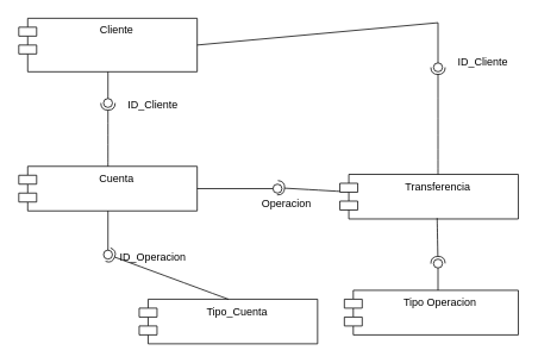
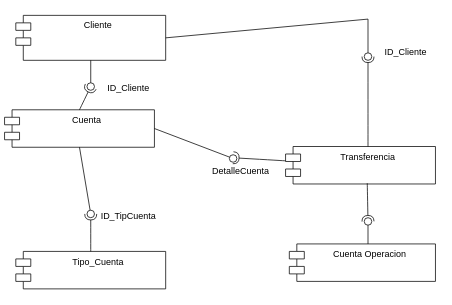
  <mxCell id="0" />
  <mxCell id="1" parent="0" />
  <mxCell id="2" value="Cliente" style="shape=module;align=left;spacingLeft=20;align=center;verticalAlign=top;whiteSpace=wrap;html=1;" vertex="1" parent="1"><mxGeometry x="20" y="20" width="200" height="60" as="geometry" /></mxCell>
- <mxCell id="3" value="Cuenta" style="shape=module;align=left;spacingLeft=20;align=center;verticalAlign=top;whiteSpace=wrap;html=1;" vertex="1" parent="1"><mxGeometry x="20" y="186" width="200" height="50" as="geometry" /></mxCell>
+ <mxCell id="3" value="Cuenta" style="shape=module;align=left;spacingLeft=20;align=center;verticalAlign=top;whiteSpace=wrap;html=1;" vertex="1" parent="1"><mxGeometry x="5" y="146" width="200" height="50" as="geometry" /></mxCell>
  <mxCell id="4" value="" style="ellipse;whiteSpace=wrap;html=1;align=center;aspect=fixed;fillColor=none;strokeColor=none;resizable=0;perimeter=centerPerimeter;rotatable=0;allowArrows=0;points=[];outlineConnect=1;" vertex="1" parent="1"><mxGeometry x="385" y="165" width="10" height="10" as="geometry" /></mxCell>
  <mxCell id="5" value="" style="rounded=0;orthogonalLoop=1;jettySize=auto;html=1;endArrow=halfCircle;endFill=0;endSize=6;strokeWidth=1;sketch=0;fontSize=12;curved=1;exitX=0.5;exitY=0;exitDx=0;exitDy=0;" edge="1" parent="1" source="3"><mxGeometry relative="1" as="geometry"><mxPoint x="405" y="170" as="sourcePoint" /><mxPoint x="120" y="115" as="targetPoint" /></mxGeometry></mxCell>
  <mxCell id="6" value="" style="ellipse;whiteSpace=wrap;html=1;align=center;aspect=fixed;fillColor=none;strokeColor=none;resizable=0;perimeter=centerPerimeter;rotatable=0;allowArrows=0;points=[];outlineConnect=1;" vertex="1" parent="1"><mxGeometry x="380" y="165" width="10" height="10" as="geometry" /></mxCell>
  <mxCell id="7" value="" style="rounded=0;orthogonalLoop=1;jettySize=auto;html=1;endArrow=oval;endFill=0;sketch=0;sourcePerimeterSpacing=0;targetPerimeterSpacing=0;endSize=10;exitX=0.5;exitY=1;exitDx=0;exitDy=0;" edge="1" parent="1" source="2"><mxGeometry relative="1" as="geometry"><mxPoint x="370" y="170" as="sourcePoint" /><mxPoint x="120" y="115" as="targetPoint" /></mxGeometry></mxCell>
  <mxCell id="8" value="ID_Cliente" style="text;html=1;align=center;verticalAlign=middle;resizable=0;points=[];autosize=1;strokeColor=none;fillColor=none;" vertex="1" parent="1"><mxGeometry x="130" y="103" width="80" height="30" as="geometry" /></mxCell>
- <mxCell id="9" value="Tipo_Cuenta" style="shape=module;align=left;spacingLeft=20;align=center;verticalAlign=top;whiteSpace=wrap;html=1;" vertex="1" parent="1"><mxGeometry x="155" y="335" width="200" height="50" as="geometry" /></mxCell>
+ <mxCell id="9" value="Tipo_Cuenta" style="shape=module;align=left;spacingLeft=20;align=center;verticalAlign=top;whiteSpace=wrap;html=1;" vertex="1" parent="1"><mxGeometry x="20" y="335" width="200" height="50" as="geometry" /></mxCell>
  <mxCell id="10" value="" style="rounded=0;orthogonalLoop=1;jettySize=auto;html=1;endArrow=oval;endFill=0;sketch=0;sourcePerimeterSpacing=0;targetPerimeterSpacing=0;endSize=10;exitX=0.5;exitY=1;exitDx=0;exitDy=0;" edge="1" parent="1" source="3"><mxGeometry relative="1" as="geometry"><mxPoint x="130" y="55" as="sourcePoint" /><mxPoint x="120" y="285" as="targetPoint" /></mxGeometry></mxCell>
  <mxCell id="11" value="" style="rounded=0;orthogonalLoop=1;jettySize=auto;html=1;endArrow=halfCircle;endFill=0;endSize=6;strokeWidth=1;sketch=0;fontSize=12;curved=1;exitX=0.5;exitY=0;exitDx=0;exitDy=0;" edge="1" parent="1" source="9"><mxGeometry relative="1" as="geometry"><mxPoint x="130" y="196" as="sourcePoint" /><mxPoint x="120" y="285" as="targetPoint" /></mxGeometry></mxCell>
- <mxCell id="12" value="ID_Operacion" style="text;html=1;align=center;verticalAlign=middle;resizable=0;points=[];autosize=1;strokeColor=none;fillColor=none;" vertex="1" parent="1"><mxGeometry x="125" y="273" width="90" height="30" as="geometry" /></mxCell>
+ <mxCell id="12" value="ID_TipCuenta" style="text;html=1;align=center;verticalAlign=middle;resizable=0;points=[];autosize=1;strokeColor=none;fillColor=none;" vertex="1" parent="1"><mxGeometry x="125" y="273" width="90" height="30" as="geometry" /></mxCell>
  <mxCell id="13" value="Transferencia" style="shape=module;align=left;spacingLeft=20;align=center;verticalAlign=top;whiteSpace=wrap;html=1;" vertex="1" parent="1"><mxGeometry x="380" y="195" width="200" height="50" as="geometry" /></mxCell>
  <mxCell id="14" value="" style="rounded=0;orthogonalLoop=1;jettySize=auto;html=1;endArrow=oval;endFill=0;sketch=0;sourcePerimeterSpacing=0;targetPerimeterSpacing=0;endSize=10;exitX=1;exitY=0.5;exitDx=0;exitDy=0;" edge="1" parent="1" source="2"><mxGeometry relative="1" as="geometry"><mxPoint x="130" y="55" as="sourcePoint" /><mxPoint x="490" y="75" as="targetPoint" /><Array as="points"><mxPoint x="490" y="25" /></Array></mxGeometry></mxCell>
  <mxCell id="15" value="" style="rounded=0;orthogonalLoop=1;jettySize=auto;html=1;endArrow=halfCircle;endFill=0;endSize=6;strokeWidth=1;sketch=0;fontSize=12;curved=1;exitX=0.55;exitY=0;exitDx=0;exitDy=0;exitPerimeter=0;" edge="1" parent="1" source="13"><mxGeometry relative="1" as="geometry"><mxPoint x="490" y="146" as="sourcePoint" /><mxPoint x="490" y="75" as="targetPoint" /></mxGeometry></mxCell>
  <mxCell id="16" value="ID_Cliente" style="text;html=1;align=center;verticalAlign=middle;resizable=0;points=[];autosize=1;strokeColor=none;fillColor=none;" vertex="1" parent="1"><mxGeometry x="500" y="55" width="80" height="30" as="geometry" /></mxCell>
  <mxCell id="17" value="" style="rounded=0;orthogonalLoop=1;jettySize=auto;html=1;endArrow=oval;endFill=0;sketch=0;sourcePerimeterSpacing=0;targetPerimeterSpacing=0;endSize=10;exitX=1;exitY=0.5;exitDx=0;exitDy=0;" edge="1" parent="1" source="3"><mxGeometry relative="1" as="geometry"><mxPoint x="130" y="65" as="sourcePoint" /><mxPoint x="310" y="211" as="targetPoint" /></mxGeometry></mxCell>
  <mxCell id="18" value="" style="rounded=0;orthogonalLoop=1;jettySize=auto;html=1;endArrow=oval;endFill=0;sketch=0;sourcePerimeterSpacing=0;targetPerimeterSpacing=0;endSize=10;" edge="1" parent="1"><mxGeometry relative="1" as="geometry"><mxPoint x="490" y="325" as="sourcePoint" /><mxPoint x="490" y="295" as="targetPoint" /><Array as="points" /></mxGeometry></mxCell>
  <mxCell id="19" value="" style="rounded=0;orthogonalLoop=1;jettySize=auto;html=1;endArrow=halfCircle;endFill=0;endSize=6;strokeWidth=1;sketch=0;fontSize=12;curved=1;" edge="1" parent="1" source="13"><mxGeometry relative="1" as="geometry"><mxPoint x="340" y="285" as="sourcePoint" /><mxPoint x="310" y="210" as="targetPoint" /></mxGeometry></mxCell>
  <mxCell id="20" value="" style="rounded=0;orthogonalLoop=1;jettySize=auto;html=1;endArrow=halfCircle;endFill=0;endSize=6;strokeWidth=1;sketch=0;fontSize=12;curved=1;exitX=0.545;exitY=0.98;exitDx=0;exitDy=0;exitPerimeter=0;" edge="1" parent="1" source="13"><mxGeometry relative="1" as="geometry"><mxPoint x="140" y="206" as="sourcePoint" /><mxPoint x="490" y="295" as="targetPoint" /></mxGeometry></mxCell>
- <mxCell id="21" value="Operacion" style="text;html=1;align=center;verticalAlign=middle;resizable=0;points=[];autosize=1;strokeColor=none;fillColor=none;" vertex="1" parent="1"><mxGeometry x="270" y="213" width="100" height="30" as="geometry" /></mxCell>
- <mxCell id="22" value="Tipo Operacion" style="shape=module;align=left;spacingLeft=20;align=center;verticalAlign=top;whiteSpace=wrap;html=1;" vertex="1" parent="1"><mxGeometry x="385" y="325" width="195" height="50" as="geometry" /></mxCell>
+ <mxCell id="21" value="DetalleCuenta" style="text;html=1;align=center;verticalAlign=middle;resizable=0;points=[];autosize=1;strokeColor=none;fillColor=none;" vertex="1" parent="1"><mxGeometry x="270" y="213" width="100" height="30" as="geometry" /></mxCell>
+ <mxCell id="22" value="Cuenta Operacion" style="shape=module;align=left;spacingLeft=20;align=center;verticalAlign=top;whiteSpace=wrap;html=1;" vertex="1" parent="1"><mxGeometry x="385" y="325" width="195" height="50" as="geometry" /></mxCell>
